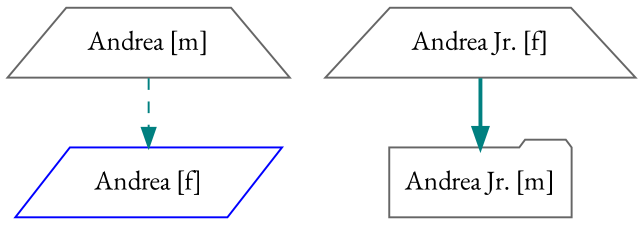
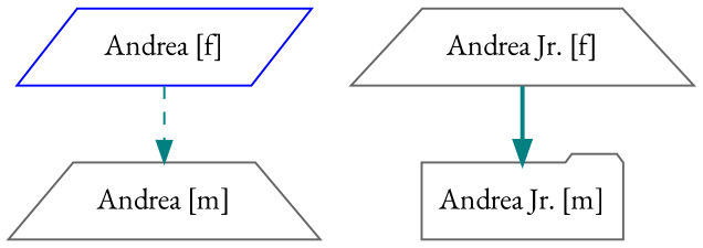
  digraph {
    fontname="EB Garamond"
    node [color=gray40 fontname="EB Garamond" shape=trapezium]
    edge [color=teal fontname="EB Garamond"]
    "Andrea [f]" [color=blue shape=parallelogram]
    "Andrea [m]"
    "Andrea Jr. [m]" [shape=folder]
    "Andrea Jr. [f]"
-   "Andrea [m]" -> "Andrea [f]" [style=dashed]
+   "Andrea [f]" -> "Andrea [m]" [style=dashed]
    "Andrea Jr. [f]" -> "Andrea Jr. [m]" [style=bold]
  }
